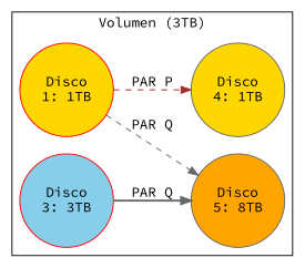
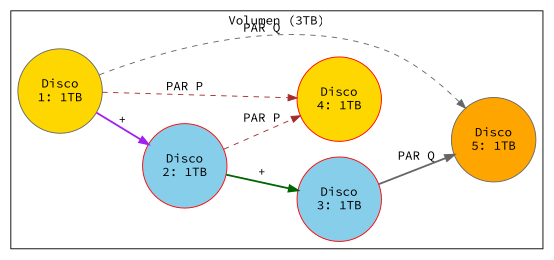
  digraph {
    fontname="Source Code Pro"
    rankdir=LR
    node [color=red fillcolor=gold fontname="Source Code Pro" shape=circle style=filled]
    edge [color=brown fontname="Source Code Pro" style=bold]
-   n1 [label="Disco\n1: 1TB"]
-   n3 [color=gray40 label="Disco\n4: 1TB"]
-   n4 [color=gray40 fillcolor=orange label="Disco\n5: 8TB"]
-   n5 [fillcolor=skyblue label="Disco\n3: 3TB"]
+   n1 [color=gray40 label="Disco\n1: 1TB"]
+   n2 [fillcolor=skyblue label="Disco\n2: 1TB"]
+   n3 [label="Disco\n4: 1TB"]
+   n4 [color=gray40 fillcolor=orange label="Disco\n5: 1TB"]
+   n5 [fillcolor=skyblue label="Disco\n3: 1TB"]
    subgraph cluster_1 {
      label="Volumen (3TB)"
      n1
+     n2
      n3
      n4
      n5
    }
+   n1 -> n2 [color=purple label="+"]
    n1 -> n3 [label="PAR P" style=dashed]
    n1 -> n4 [color=gray40 label="PAR Q" style=dashed]
+   n2 -> n3 [label="PAR P" style=dashed]
+   n2 -> n5 [color=darkgreen label="+"]
    n5 -> n4 [color=gray40 label="PAR Q"]
  }
